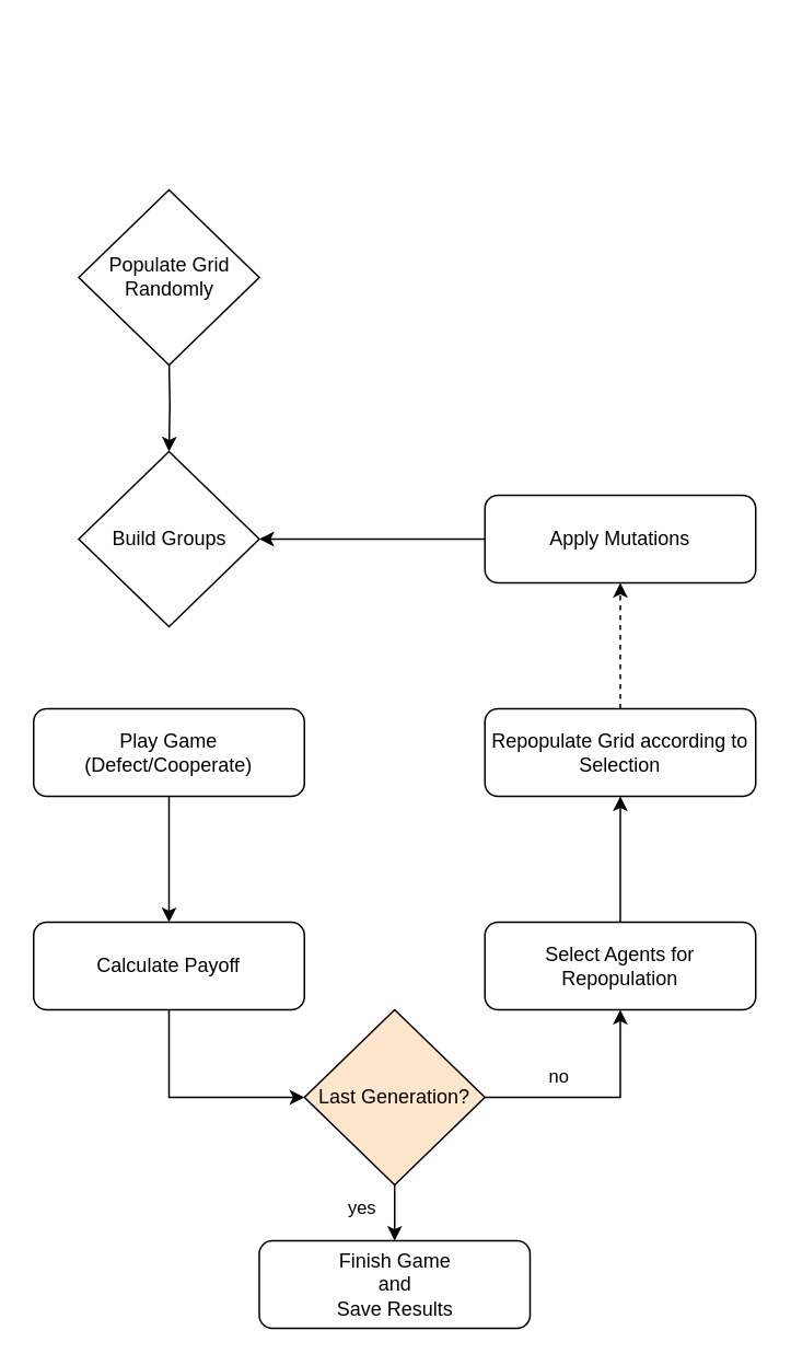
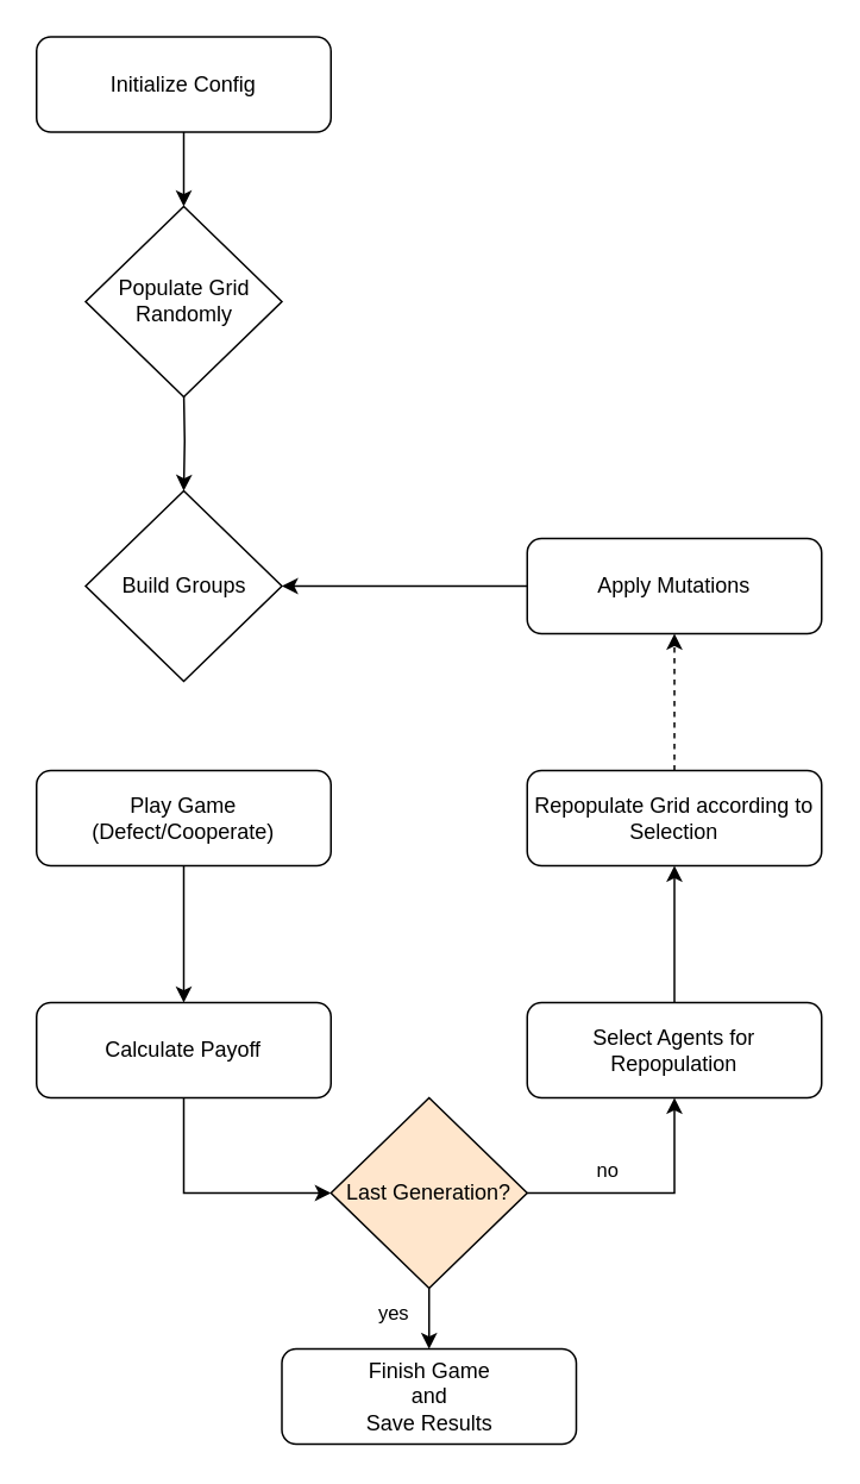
  <mxCell id="0" />
  <mxCell id="1" parent="0" />
+ <mxCell id="2" style="edgeStyle=orthogonalEdgeStyle;rounded=0;orthogonalLoop=1;jettySize=auto;html=1;exitX=0.5;exitY=1;exitDx=0;exitDy=0;entryX=0.5;entryY=0;entryDx=0;entryDy=0;" edge="1" parent="1" source="3" target="15"><mxGeometry relative="1" as="geometry" /></mxCell>
+ <mxCell id="3" value="Initialize Config" style="rounded=1;whiteSpace=wrap;html=1;" vertex="1" parent="1"><mxGeometry x="20" y="20" width="165" height="53.333" as="geometry" /></mxCell>
  <mxCell id="4" style="edgeStyle=orthogonalEdgeStyle;rounded=0;orthogonalLoop=1;jettySize=auto;html=1;exitX=0.5;exitY=1;exitDx=0;exitDy=0;entryX=0.5;entryY=0;entryDx=0;entryDy=0;" edge="1" parent="1" source="5" target="7"><mxGeometry relative="1" as="geometry" /></mxCell>
  <mxCell id="5" value="Play Game&lt;br&gt;(Defect/Cooperate)" style="rounded=1;whiteSpace=wrap;html=1;" vertex="1" parent="1"><mxGeometry x="20" y="431" width="165" height="53.333" as="geometry" /></mxCell>
  <mxCell id="6" style="edgeStyle=orthogonalEdgeStyle;rounded=0;orthogonalLoop=1;jettySize=auto;html=1;exitX=0.5;exitY=1;exitDx=0;exitDy=0;entryX=0;entryY=0.5;entryDx=0;entryDy=0;" edge="1" parent="1" source="7" target="19"><mxGeometry relative="1" as="geometry" /></mxCell>
  <mxCell id="7" value="Calculate Payoff" style="rounded=1;whiteSpace=wrap;html=1;" vertex="1" parent="1"><mxGeometry x="20" y="560.997" width="165" height="53.333" as="geometry" /></mxCell>
  <mxCell id="8" style="edgeStyle=orthogonalEdgeStyle;rounded=0;orthogonalLoop=1;jettySize=auto;html=1;exitX=0.5;exitY=0;exitDx=0;exitDy=0;entryX=0.5;entryY=1;entryDx=0;entryDy=0;" edge="1" parent="1" source="9" target="11"><mxGeometry relative="1" as="geometry" /></mxCell>
  <mxCell id="9" value="Select Agents for Repopulation" style="rounded=1;whiteSpace=wrap;html=1;" vertex="1" parent="1"><mxGeometry x="295" y="560.997" width="165" height="53.333" as="geometry" /></mxCell>
  <mxCell id="10" style="edgeStyle=orthogonalEdgeStyle;rounded=0;orthogonalLoop=1;jettySize=auto;html=1;exitX=0.5;exitY=0;exitDx=0;exitDy=0;entryX=0.5;entryY=1;entryDx=0;entryDy=0;dashed=1;" edge="1" parent="1" source="11" target="13"><mxGeometry relative="1" as="geometry" /></mxCell>
  <mxCell id="11" value="Repopulate Grid according to Selection" style="rounded=1;whiteSpace=wrap;html=1;" vertex="1" parent="1"><mxGeometry x="295" y="431" width="165" height="53.333" as="geometry" /></mxCell>
  <mxCell id="12" style="edgeStyle=orthogonalEdgeStyle;rounded=0;orthogonalLoop=1;jettySize=auto;html=1;exitX=0;exitY=0.5;exitDx=0;exitDy=0;entryX=1;entryY=0.5;entryDx=0;entryDy=0;" edge="1" parent="1" source="13" target="16"><mxGeometry relative="1" as="geometry" /></mxCell>
  <mxCell id="13" value="Apply Mutations" style="rounded=1;whiteSpace=wrap;html=1;" vertex="1" parent="1"><mxGeometry x="295" y="300.993" width="165" height="53.333" as="geometry" /></mxCell>
  <mxCell id="14" style="edgeStyle=orthogonalEdgeStyle;rounded=0;orthogonalLoop=1;jettySize=auto;html=1;exitX=0.5;exitY=1;exitDx=0;exitDy=0;entryX=0.5;entryY=0;entryDx=0;entryDy=0;" edge="1" parent="1" target="16"><mxGeometry relative="1" as="geometry"><mxPoint x="102.5" y="217.667" as="sourcePoint" /></mxGeometry></mxCell>
  <mxCell id="15" value="Populate Grid Randomly" style="rhombus;whiteSpace=wrap;html=1;" vertex="1" parent="1"><mxGeometry x="47.5" y="115" width="110.0" height="106.667" as="geometry" /></mxCell>
  <mxCell id="16" value="Build Groups" style="rhombus;whiteSpace=wrap;html=1;" vertex="1" parent="1"><mxGeometry x="47.5" y="274.33" width="110.0" height="106.667" as="geometry" /></mxCell>
  <mxCell id="17" value="no" style="edgeStyle=orthogonalEdgeStyle;rounded=0;orthogonalLoop=1;jettySize=auto;html=1;exitX=1;exitY=0.5;exitDx=0;exitDy=0;entryX=0.5;entryY=1;entryDx=0;entryDy=0;" edge="1" parent="1" source="19" target="9"><mxGeometry x="-0.338" y="13" relative="1" as="geometry"><mxPoint as="offset" /></mxGeometry></mxCell>
  <mxCell id="18" value="yes" style="edgeStyle=orthogonalEdgeStyle;rounded=0;orthogonalLoop=1;jettySize=auto;html=1;exitX=0.5;exitY=1;exitDx=0;exitDy=0;entryX=0.5;entryY=0;entryDx=0;entryDy=0;" edge="1" parent="1" source="19" target="20"><mxGeometry x="-0.176" y="-20" relative="1" as="geometry"><mxPoint as="offset" /></mxGeometry></mxCell>
  <mxCell id="19" value="Last Generation?" style="rhombus;whiteSpace=wrap;html=1;fillColor=#ffe6cc;" vertex="1" parent="1"><mxGeometry x="185" y="614.33" width="110.0" height="106.667" as="geometry" /></mxCell>
  <mxCell id="20" value="Finish Game&lt;br&gt;and&lt;br&gt;Save Results" style="rounded=1;whiteSpace=wrap;html=1;" vertex="1" parent="1"><mxGeometry x="157.5" y="755" width="165" height="53.333" as="geometry" /></mxCell>
